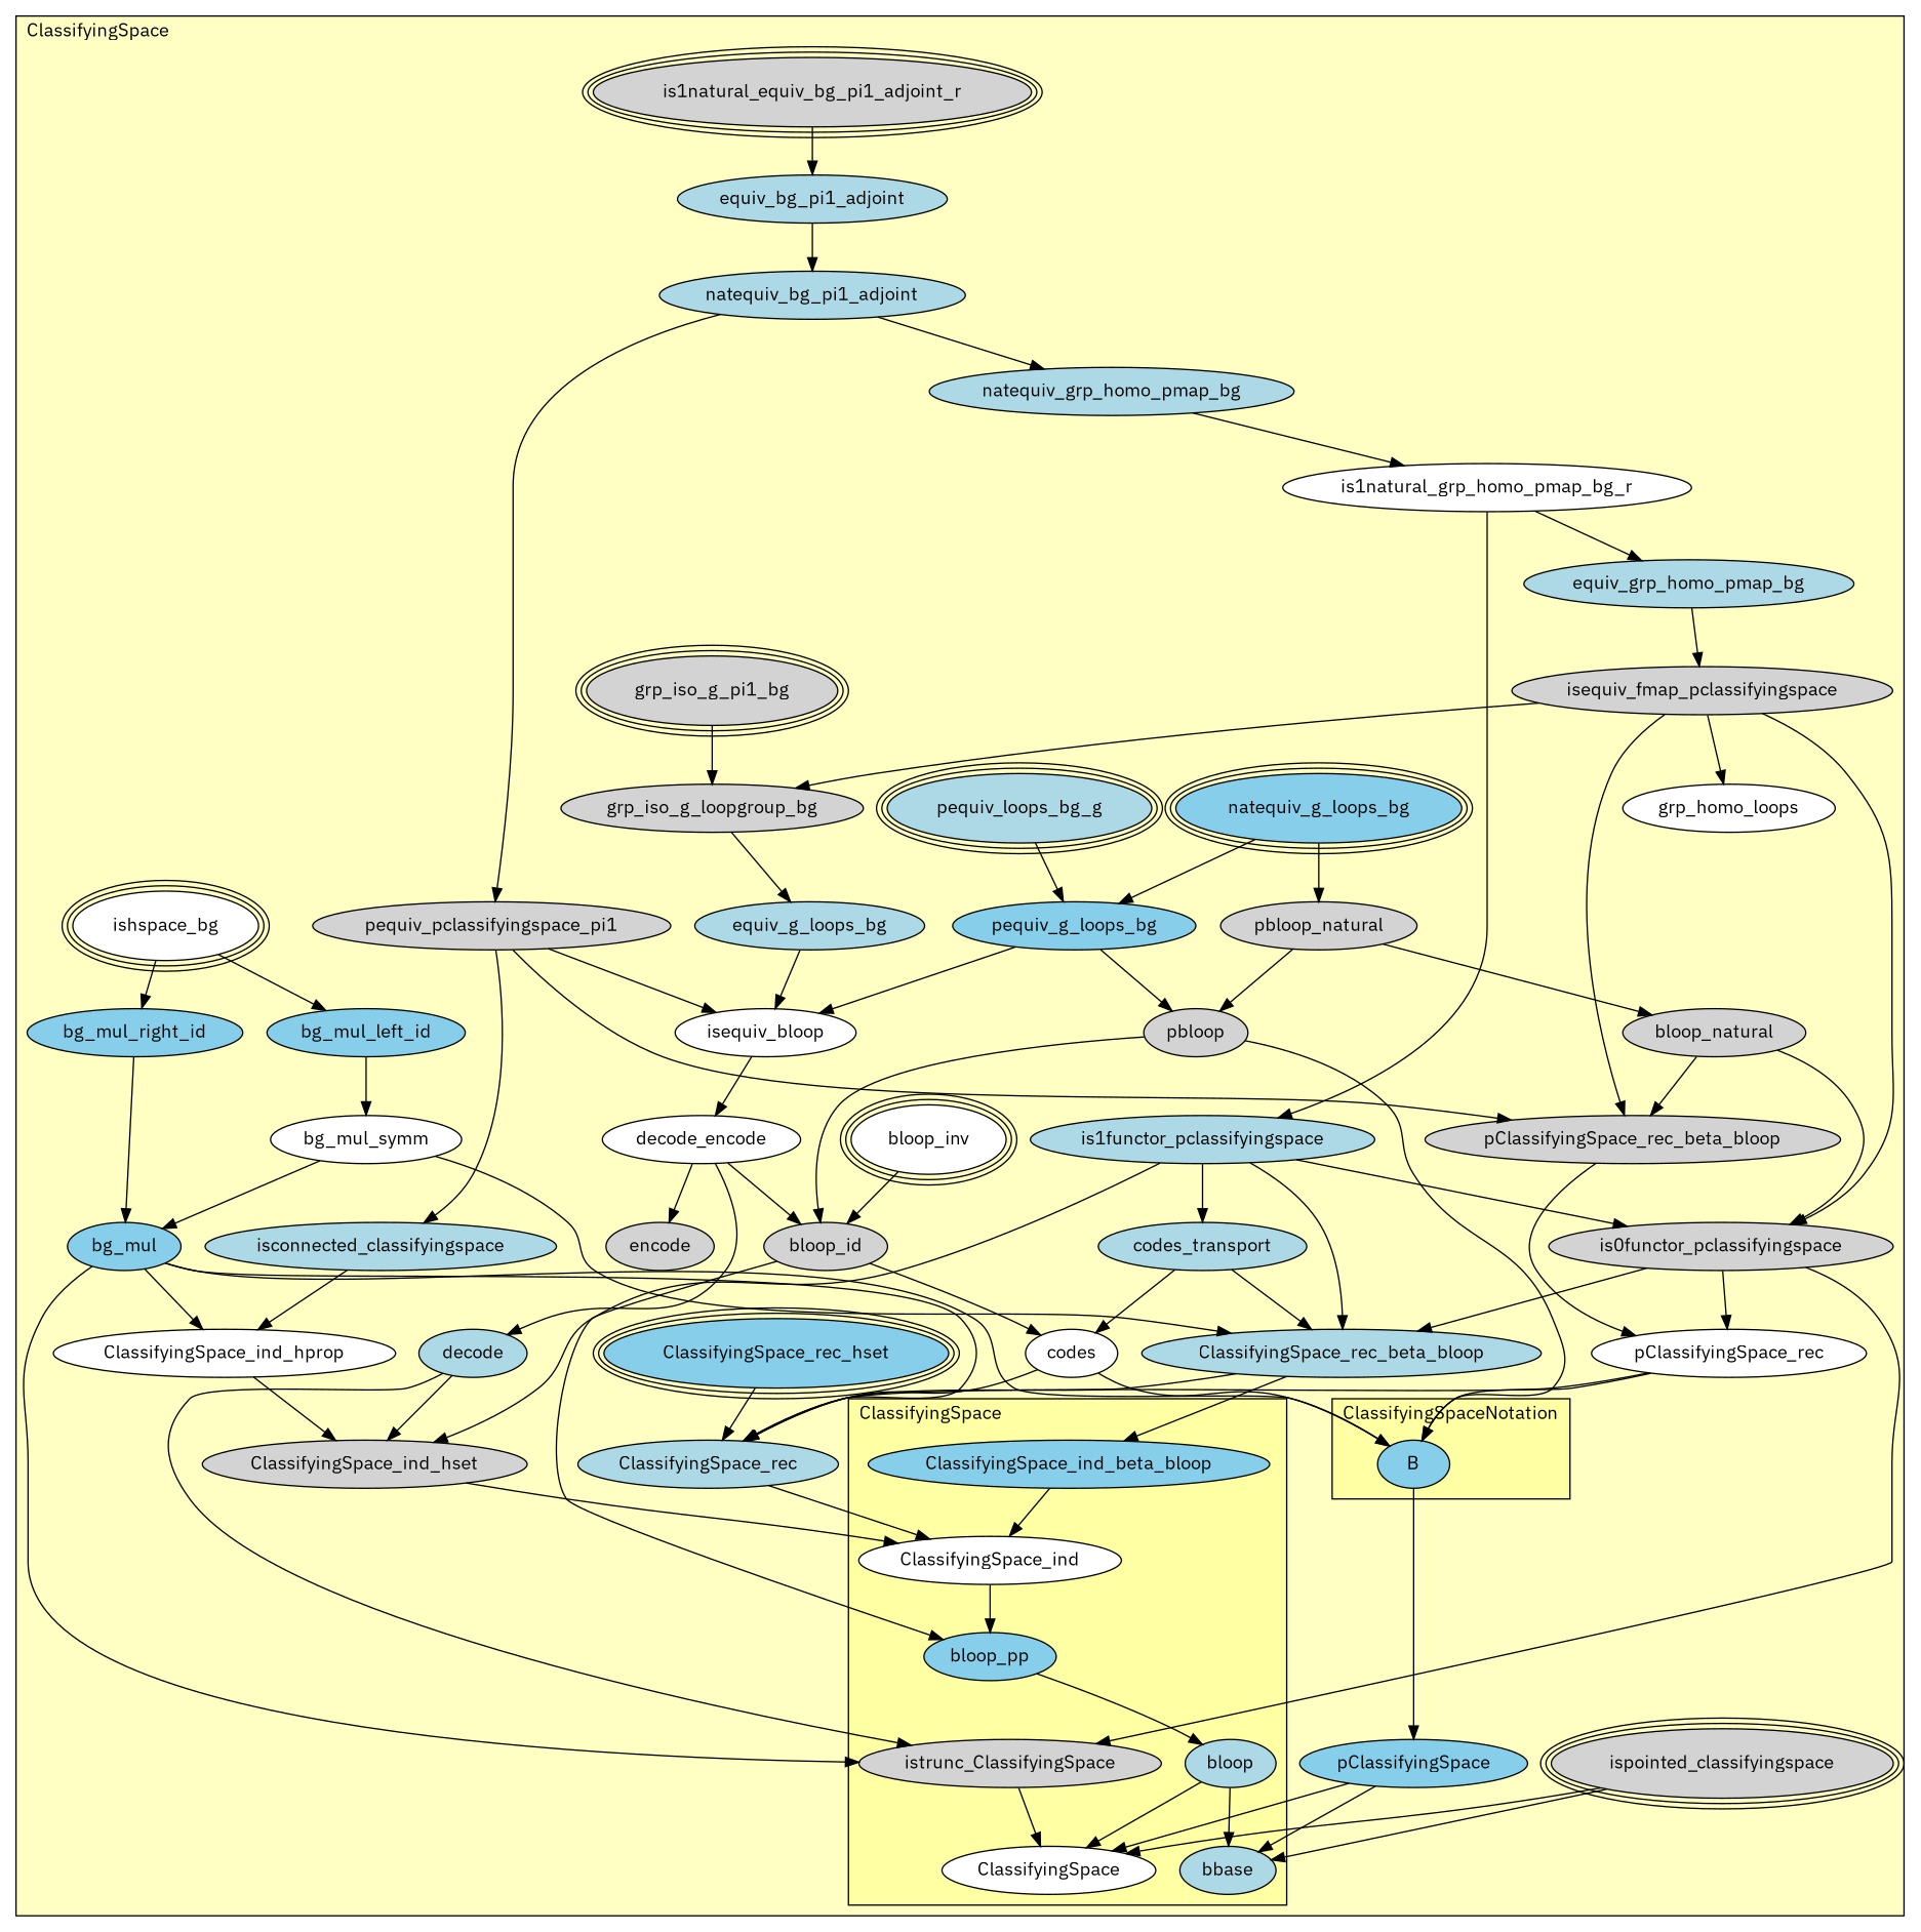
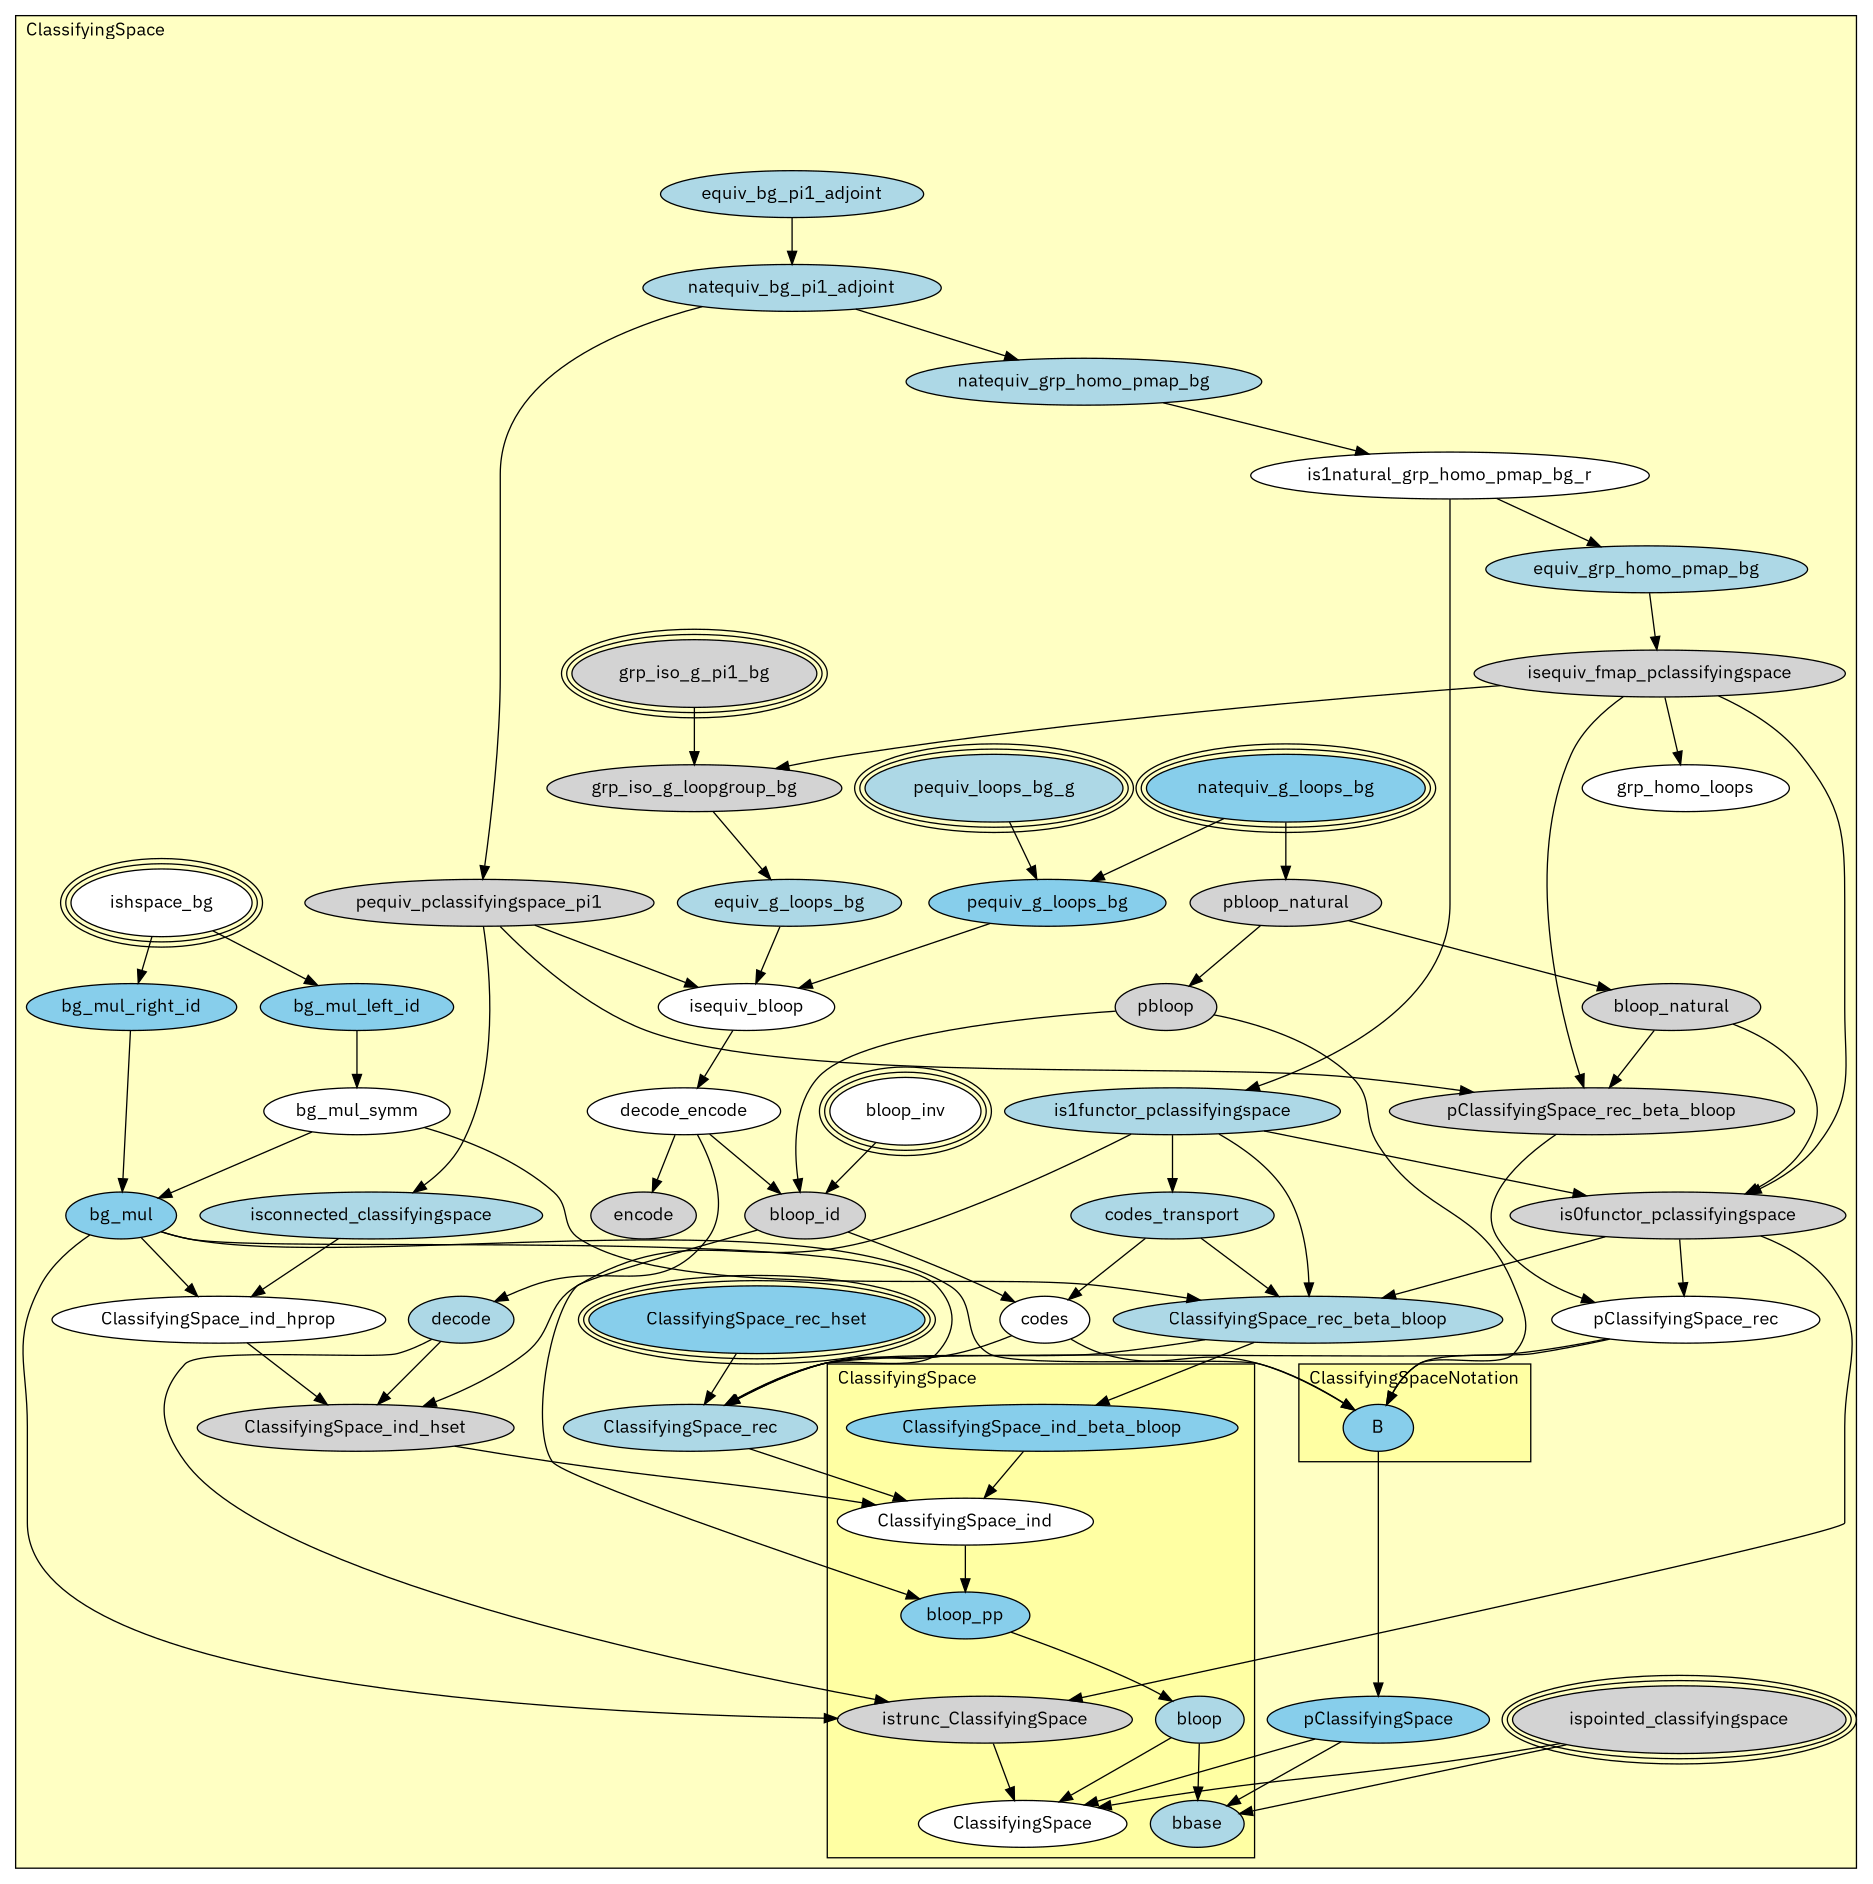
  digraph {
    fontname="IBM Plex Sans"
    node [fillcolor=lightgrey fontname="IBM Plex Sans" style=filled]
    edge [fontname="IBM Plex Sans"]
    n1 [fillcolor=skyblue label=ClassifyingSpace_ind_beta_bloop]
    n2 [fillcolor=white label=ClassifyingSpace_ind]
    n3 [label=istrunc_ClassifyingSpace]
    n4 [fillcolor=skyblue label=bloop_pp]
    n5 [fillcolor=lightblue label=bloop]
    n6 [fillcolor=lightblue label=bbase]
    n7 [fillcolor=white label=ClassifyingSpace]
    n8 [fillcolor=skyblue label=B]
-   n9 [label=is1natural_equiv_bg_pi1_adjoint_r peripheries=3]
    n10 [fillcolor=lightblue label=equiv_bg_pi1_adjoint]
    n11 [fillcolor=lightblue label=natequiv_bg_pi1_adjoint]
    n12 [label=pequiv_pclassifyingspace_pi1]
    n13 [fillcolor=lightblue label=natequiv_grp_homo_pmap_bg]
    n14 [fillcolor=white label=is1natural_grp_homo_pmap_bg_r]
    n15 [fillcolor=lightblue label=equiv_grp_homo_pmap_bg]
    n16 [label=isequiv_fmap_pclassifyingspace]
    n17 [fillcolor=lightblue label=is1functor_pclassifyingspace]
    n18 [fillcolor=skyblue label=natequiv_g_loops_bg peripheries=3]
    n19 [label=pbloop_natural]
    n20 [label=bloop_natural]
    n21 [label=is0functor_pclassifyingspace]
    n22 [fillcolor=white label=ishspace_bg peripheries=3]
    n23 [fillcolor=skyblue label=bg_mul_right_id]
    n24 [fillcolor=skyblue label=bg_mul_left_id]
    n25 [fillcolor=white label=bg_mul_symm]
    n26 [fillcolor=skyblue label=bg_mul]
    n27 [fillcolor=white label=grp_homo_loops]
    n28 [label=grp_iso_g_pi1_bg peripheries=3]
    n29 [label=grp_iso_g_loopgroup_bg]
    n30 [fillcolor=lightblue label=pequiv_loops_bg_g peripheries=3]
    n31 [fillcolor=skyblue label=pequiv_g_loops_bg]
    n32 [fillcolor=lightblue label=equiv_g_loops_bg]
    n33 [fillcolor=white label=isequiv_bloop]
    n34 [fillcolor=white label=decode_encode]
    n35 [fillcolor=lightblue label=decode]
    n36 [fillcolor=lightblue label=codes_transport]
    n37 [label=encode]
    n38 [fillcolor=white label=codes]
    n39 [label=pClassifyingSpace_rec_beta_bloop]
    n40 [fillcolor=white label=pClassifyingSpace_rec]
    n41 [label=pbloop]
    n42 [fillcolor=white label=bloop_inv peripheries=3]
    n43 [label=bloop_id]
    n44 [fillcolor=skyblue label=pClassifyingSpace]
    n45 [label=ispointed_classifyingspace peripheries=3]
    n46 [fillcolor=lightblue label=isconnected_classifyingspace]
    n47 [fillcolor=white label=ClassifyingSpace_ind_hprop]
    n48 [fillcolor=skyblue label=ClassifyingSpace_rec_hset peripheries=3]
    n49 [label=ClassifyingSpace_ind_hset]
    n50 [fillcolor=lightblue label=ClassifyingSpace_rec_beta_bloop]
    n51 [fillcolor=lightblue label=ClassifyingSpace_rec]
    subgraph cluster_1 {
      fillcolor="#FFFFC3"
      label=ClassifyingSpace
      labeljust=l
      style=filled
-     n9
      n10
      n11
      n12
      n13
      n14
      n15
      n16
      n17
      n18
      n19
      n20
      n21
      n22
      n23
      n24
      n25
      n26
      n27
      n28
      n29
      n30
      n31
      n32
      n33
      n34
      n35
      n36
      n37
      n38
      n39
      n40
      n41
      n42
      n43
      n44
      n45
      n46
      n47
      n48
      n49
      n50
      n51
      subgraph cluster_2 {
        fillcolor="#FFFFA3"
        label=ClassifyingSpace
        labeljust=l
        style=filled
        n1
        n2
        n3
        n4
        n5
        n6
        n7
      }
      subgraph cluster_3 {
        fillcolor="#FFFFA3"
        label=ClassifyingSpaceNotation
        labeljust=l
        style=filled
        n8
      }
    }
    n1 -> n2
    n2 -> n4
    n3 -> n7
    n4 -> n5
    n5 -> n6
    n5 -> n7
    n8 -> n44
-   n9 -> n10
    n10 -> n11
    n11 -> n12
    n11 -> n13
    n12 -> n33
    n12 -> n39
    n12 -> n46
    n13 -> n14
    n14 -> n15
    n14 -> n17
    n15 -> n16
    n16 -> n21
    n16 -> n27
    n16 -> n29
    n16 -> n39
    n17 -> n21
    n17 -> n36
    n17 -> n49
    n17 -> n50
    n18 -> n19
    n18 -> n31
    n19 -> n20
    n19 -> n41
    n20 -> n21
    n20 -> n39
    n21 -> n3
    n21 -> n40
    n21 -> n50
    n22 -> n23
    n22 -> n24
    n23 -> n26
    n24 -> n25
    n25 -> n26
    n25 -> n50
    n26 -> n3
    n26 -> n8
    n26 -> n47
    n26 -> n51
    n28 -> n29
    n29 -> n32
    n30 -> n31
    n31 -> n33
-   n31 -> n41
    n32 -> n33
    n33 -> n34
    n34 -> n35
    n34 -> n37
    n34 -> n43
    n35 -> n3
    n35 -> n49
    n36 -> n38
    n36 -> n50
    n38 -> n8
    n38 -> n51
    n39 -> n40
    n40 -> n8
    n40 -> n51
    n41 -> n8
    n41 -> n43
    n42 -> n43
    n43 -> n4
    n43 -> n38
    n44 -> n6
    n44 -> n7
    n45 -> n6
    n45 -> n7
    n46 -> n47
    n47 -> n49
    n48 -> n51
    n49 -> n2
    n50 -> n1
    n50 -> n51
    n51 -> n2
  }
